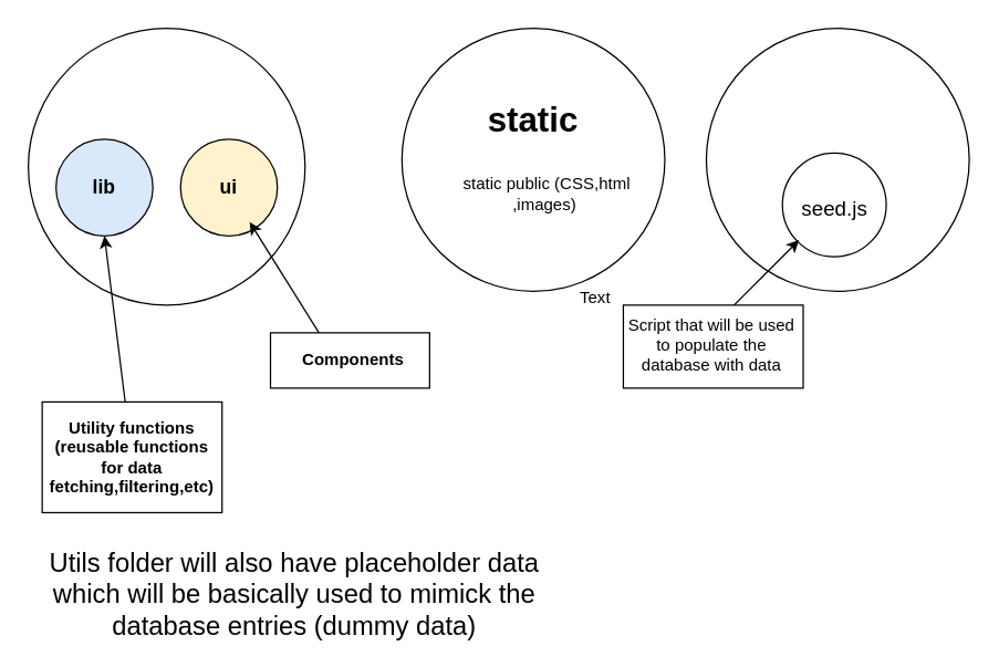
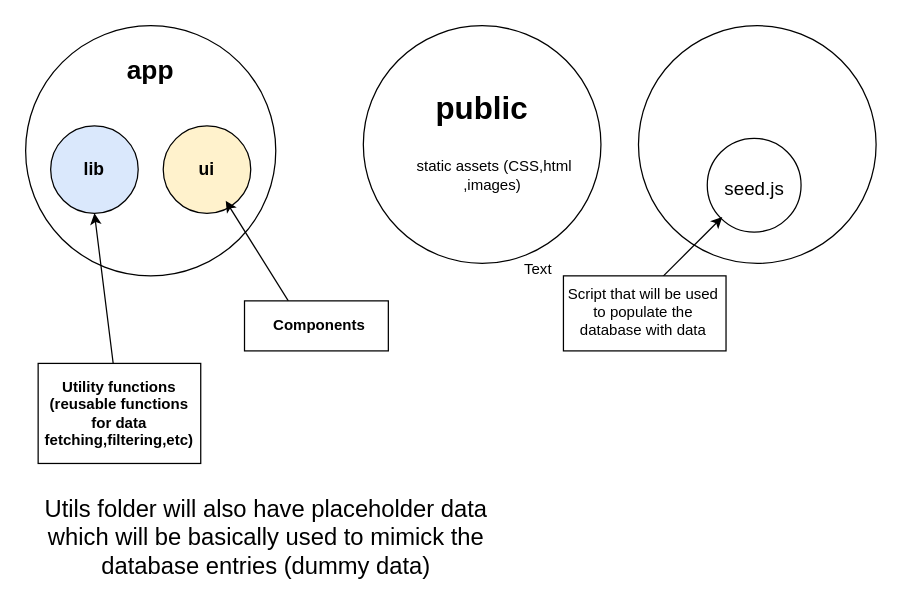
  <mxCell id="0" />
  <mxCell id="1" parent="0" />
  <mxCell id="2" value="" style="ellipse;whiteSpace=wrap;html=1;aspect=fixed;" vertex="1" parent="1"><mxGeometry x="20" y="20" width="200" height="200" as="geometry" /></mxCell>
+ <mxCell id="3" value="&lt;b&gt;&lt;font style=&quot;font-size: 21px;&quot;&gt;app&lt;/font&gt;&lt;/b&gt;" style="text;html=1;strokeColor=none;fillColor=none;align=center;verticalAlign=middle;whiteSpace=wrap;rounded=0;" vertex="1" parent="1"><mxGeometry x="90" y="40" width="60" height="30" as="geometry" /></mxCell>
  <mxCell id="4" value="&lt;b&gt;&lt;font style=&quot;font-size: 14px;&quot;&gt;lib&lt;/font&gt;&lt;/b&gt;" style="ellipse;whiteSpace=wrap;html=1;fillColor=#dae8fc;" vertex="1" parent="1"><mxGeometry x="40" y="100" width="70" height="70" as="geometry" /></mxCell>
  <mxCell id="5" value="&lt;b&gt;&lt;font style=&quot;font-size: 14px;&quot;&gt;ui&lt;/font&gt;&lt;/b&gt;" style="ellipse;whiteSpace=wrap;html=1;fillColor=#fff2cc;" vertex="1" parent="1"><mxGeometry x="130" y="100" width="70" height="70" as="geometry" /></mxCell>
  <mxCell id="6" value="" style="endArrow=classic;html=1;rounded=0;entryX=0.5;entryY=1;entryDx=0;entryDy=0;" edge="1" parent="1" target="4"><mxGeometry width="50" height="50" relative="1" as="geometry"><mxPoint x="90" y="290" as="sourcePoint" /><mxPoint x="460" y="190" as="targetPoint" /></mxGeometry></mxCell>
  <mxCell id="7" value="" style="rounded=0;whiteSpace=wrap;html=1;" vertex="1" parent="1"><mxGeometry x="30" y="290" width="130" height="80" as="geometry" /></mxCell>
  <mxCell id="8" value="&lt;b&gt;Utility functions (reusable functions for data fetching,filtering,etc)&lt;/b&gt;" style="text;html=1;strokeColor=none;fillColor=none;align=center;verticalAlign=middle;whiteSpace=wrap;rounded=0;" vertex="1" parent="1"><mxGeometry x="30" y="300" width="130" height="60" as="geometry" /></mxCell>
  <mxCell id="9" value="" style="endArrow=classic;html=1;rounded=0;entryX=0.5;entryY=1;entryDx=0;entryDy=0;" edge="1" parent="1"><mxGeometry width="50" height="50" relative="1" as="geometry"><mxPoint x="230" y="240" as="sourcePoint" /><mxPoint x="180" y="160" as="targetPoint" /></mxGeometry></mxCell>
  <mxCell id="10" value="" style="rounded=0;whiteSpace=wrap;html=1;" vertex="1" parent="1"><mxGeometry x="195" y="240" width="115" height="40" as="geometry" /></mxCell>
  <mxCell id="11" value="&lt;b&gt;Components&lt;/b&gt;" style="text;html=1;strokeColor=none;fillColor=none;align=center;verticalAlign=middle;whiteSpace=wrap;rounded=0;" vertex="1" parent="1"><mxGeometry x="190" y="230" width="130" height="60" as="geometry" /></mxCell>
  <mxCell id="12" value="" style="ellipse;whiteSpace=wrap;html=1;aspect=fixed;" vertex="1" parent="1"><mxGeometry x="290" y="20" width="190" height="190" as="geometry" /></mxCell>
- <mxCell id="13" value="&lt;font style=&quot;font-size: 25px;&quot;&gt;&lt;b&gt;static&lt;/b&gt;&lt;/font&gt;" style="text;html=1;strokeColor=none;fillColor=none;align=center;verticalAlign=middle;whiteSpace=wrap;rounded=0;" vertex="1" parent="1"><mxGeometry x="340" y="60" width="90" height="50" as="geometry" /></mxCell>
- <mxCell id="14" value="static public (CSS,html ,images)&amp;nbsp;" style="text;html=1;strokeColor=none;fillColor=none;align=center;verticalAlign=middle;whiteSpace=wrap;rounded=0;" vertex="1" parent="1"><mxGeometry x="330" y="120" width="130" height="40" as="geometry" /></mxCell>
+ <mxCell id="13" value="&lt;font style=&quot;font-size: 25px;&quot;&gt;&lt;b&gt;public&lt;/b&gt;&lt;/font&gt;" style="text;html=1;strokeColor=none;fillColor=none;align=center;verticalAlign=middle;whiteSpace=wrap;rounded=0;" vertex="1" parent="1"><mxGeometry x="340" y="60" width="90" height="50" as="geometry" /></mxCell>
+ <mxCell id="14" value="static assets (CSS,html ,images)&amp;nbsp;" style="text;html=1;strokeColor=none;fillColor=none;align=center;verticalAlign=middle;whiteSpace=wrap;rounded=0;" vertex="1" parent="1"><mxGeometry x="330" y="120" width="130" height="40" as="geometry" /></mxCell>
  <mxCell id="15" value="" style="ellipse;whiteSpace=wrap;html=1;aspect=fixed;" vertex="1" parent="1"><mxGeometry x="510" y="20" width="190" height="190" as="geometry" /></mxCell>
  <mxCell id="16" value="" style="ellipse;whiteSpace=wrap;html=1;" vertex="1" parent="1"><mxGeometry x="565" y="110" width="75" height="75" as="geometry" /></mxCell>
  <mxCell id="17" value="&lt;font style=&quot;font-size: 15px;&quot;&gt;seed.js&amp;nbsp;&lt;/font&gt;" style="text;html=1;strokeColor=none;fillColor=none;align=center;verticalAlign=middle;whiteSpace=wrap;rounded=0;" vertex="1" parent="1"><mxGeometry x="540" y="130" width="130" height="40" as="geometry" /></mxCell>
  <mxCell id="18" value="" style="endArrow=classic;html=1;rounded=0;" edge="1" parent="1"><mxGeometry width="50" height="50" relative="1" as="geometry"><mxPoint x="527" y="223" as="sourcePoint" /><mxPoint x="577" y="173" as="targetPoint" /></mxGeometry></mxCell>
  <mxCell id="19" value="" style="rounded=0;whiteSpace=wrap;html=1;" vertex="1" parent="1"><mxGeometry x="450" y="220" width="130" height="60" as="geometry" /></mxCell>
  <mxCell id="20" value="Script that will be used to populate the database with data" style="text;html=1;strokeColor=none;fillColor=none;align=center;verticalAlign=middle;whiteSpace=wrap;rounded=0;" vertex="1" parent="1"><mxGeometry x="449" y="204" width="130" height="90" as="geometry" /></mxCell>
  <mxCell id="21" value="Text" style="text;html=1;strokeColor=none;fillColor=none;align=center;verticalAlign=middle;whiteSpace=wrap;rounded=0;" vertex="1" parent="1"><mxGeometry x="400" y="200" width="60" height="30" as="geometry" /></mxCell>
  <mxCell id="22" value="&lt;font style=&quot;font-size: 19px;&quot;&gt;Utils folder will also have placeholder data which will be basically used to mimick the database entries (dummy data)&lt;/font&gt;" style="text;html=1;strokeColor=none;fillColor=none;align=center;verticalAlign=middle;whiteSpace=wrap;rounded=0;" vertex="1" parent="1"><mxGeometry x="25" y="400" width="375" height="60" as="geometry" /></mxCell>
